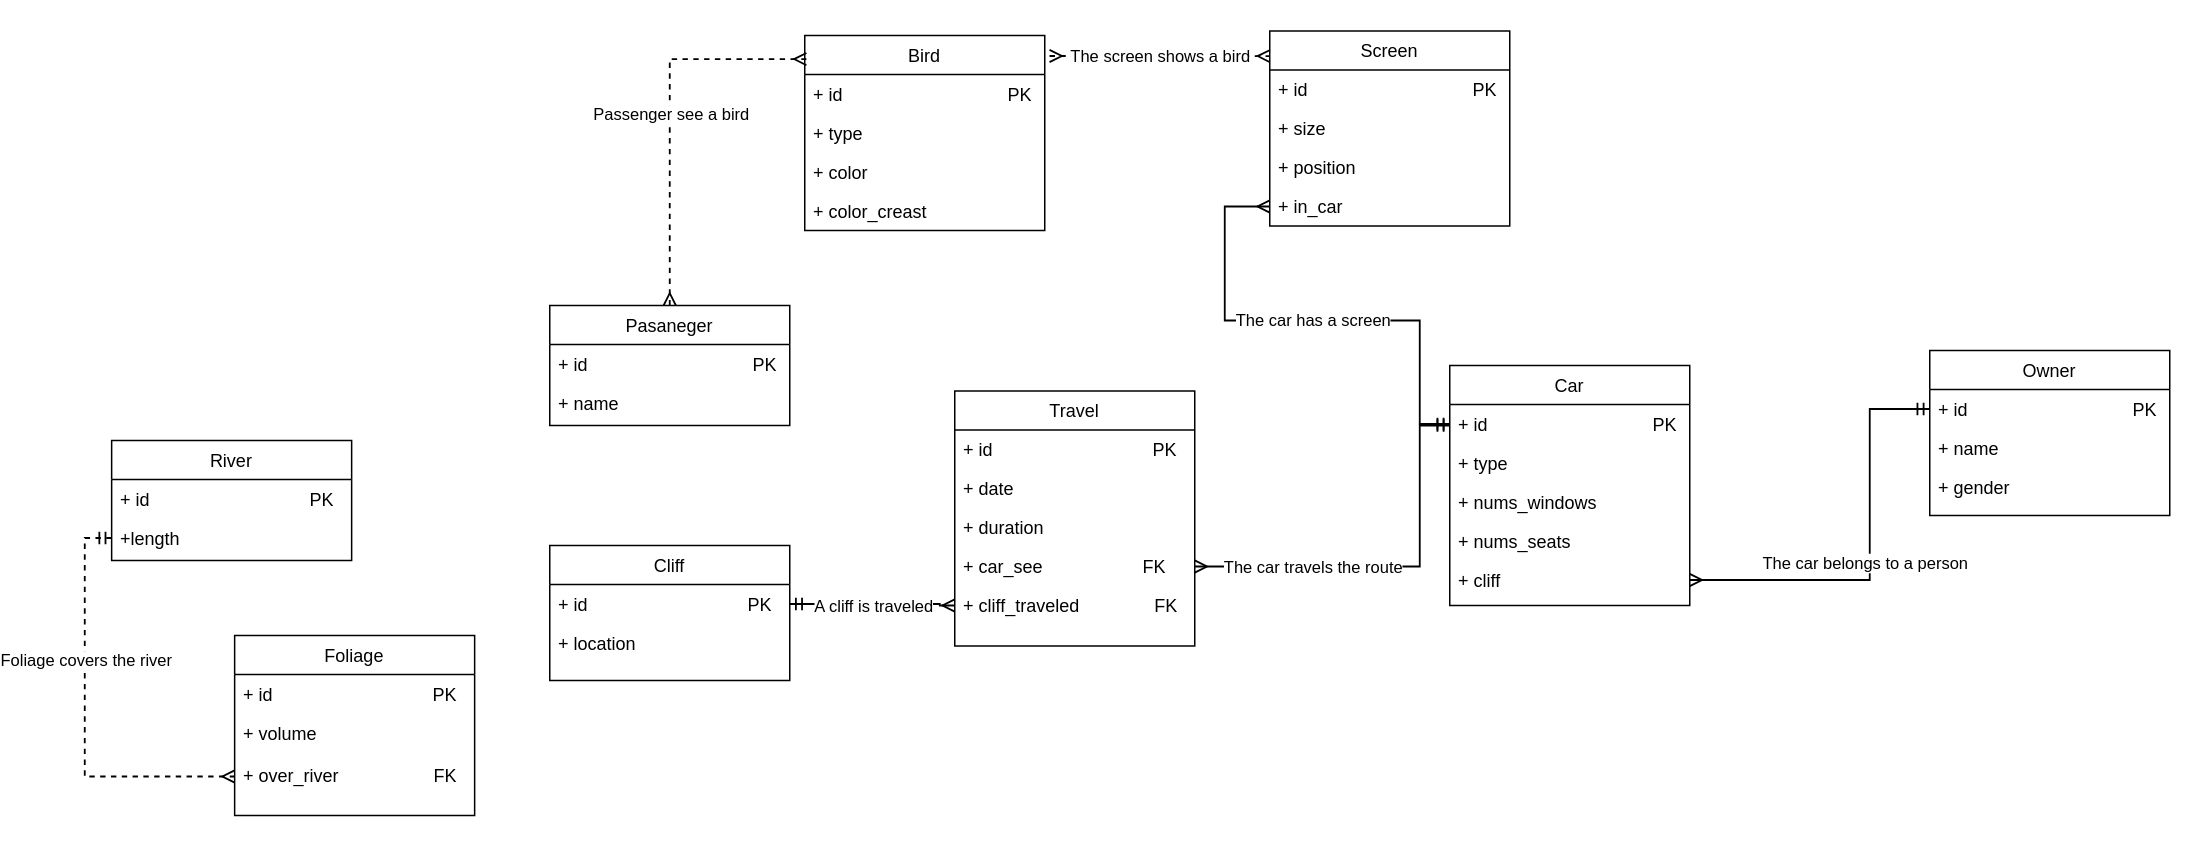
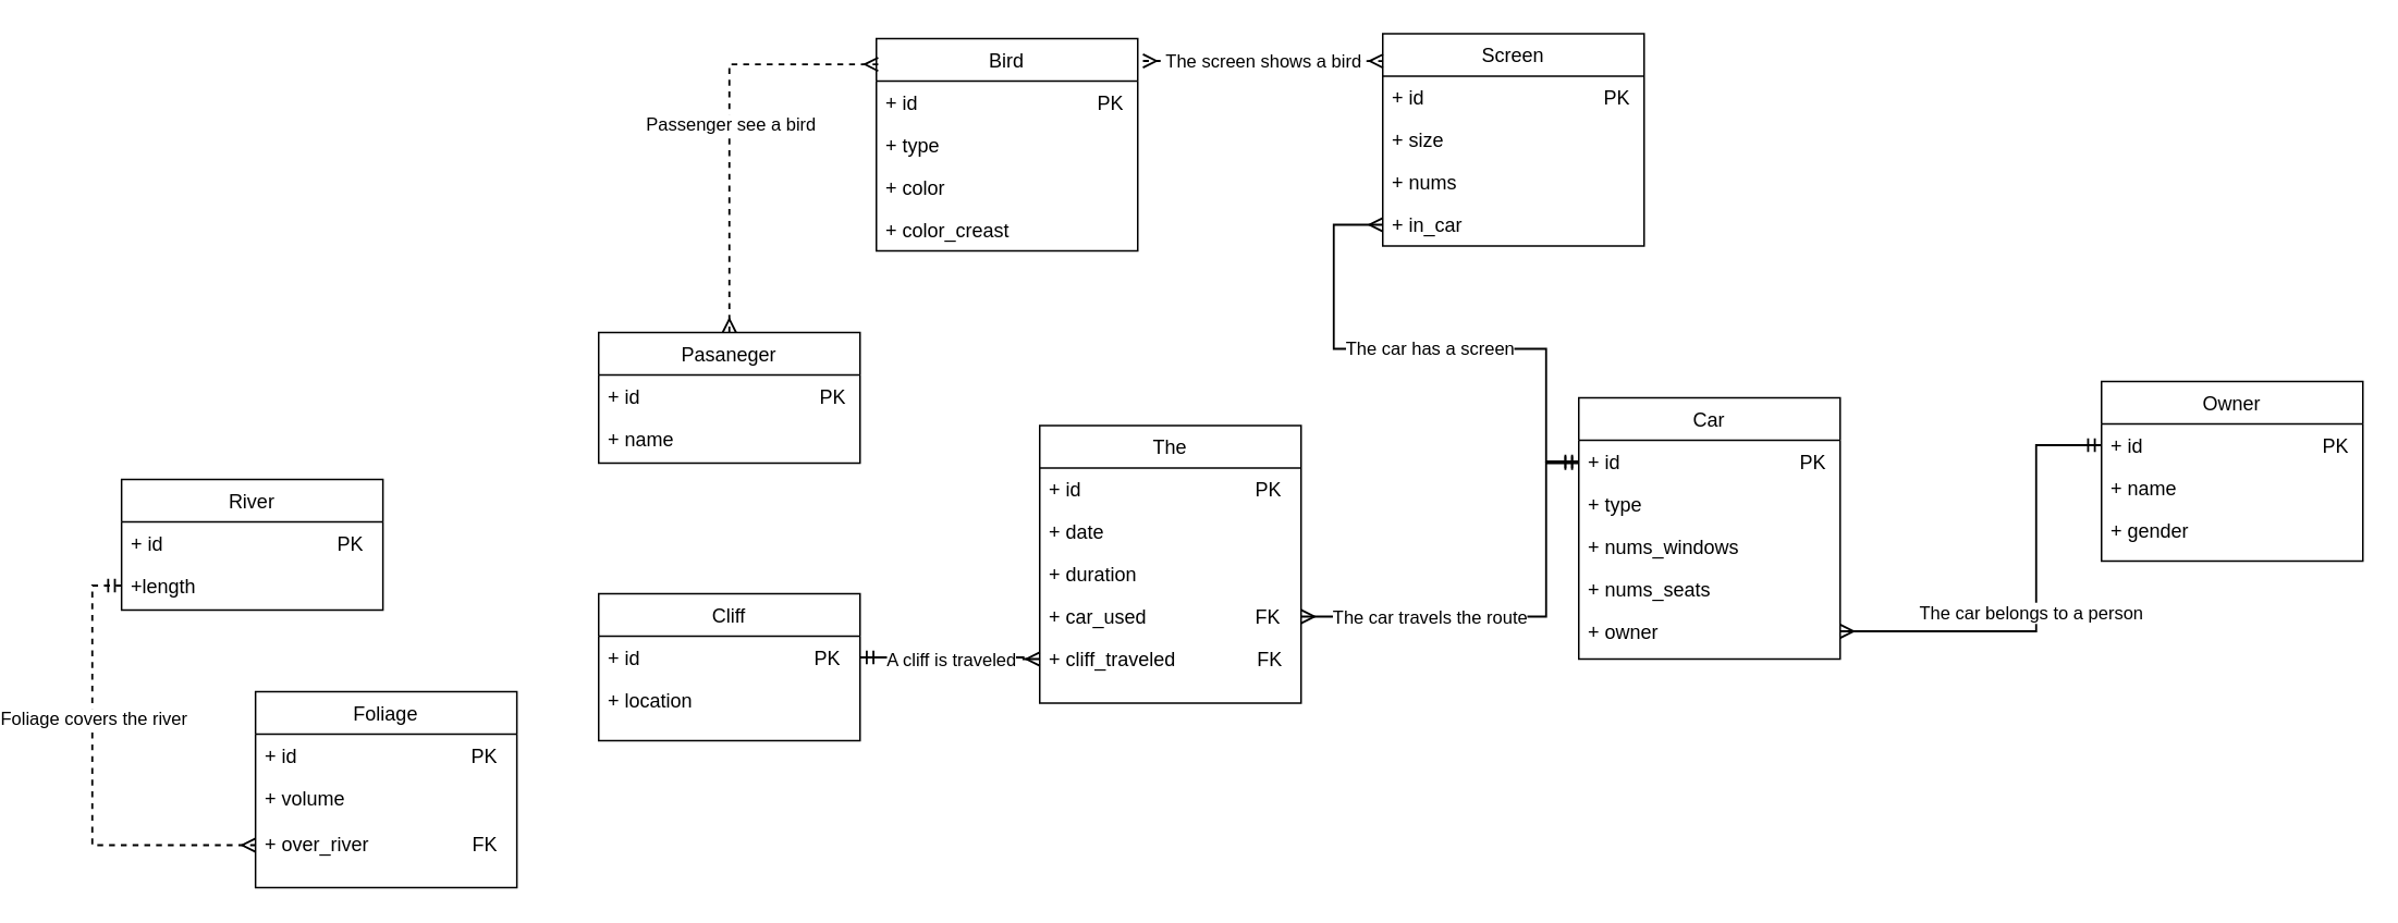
  <mxCell id="0" />
  <mxCell id="1" parent="0" />
  <mxCell id="2" value="Owner" style="swimlane;fontStyle=0;align=center;verticalAlign=top;childLayout=stackLayout;horizontal=1;startSize=26;horizontalStack=0;resizeParent=1;resizeLast=0;collapsible=1;marginBottom=0;rounded=0;shadow=0;strokeWidth=1;" parent="1" vertex="1"><mxGeometry x="1250" y="233" width="160" height="110" as="geometry"><mxRectangle x="230" y="140" width="160" height="26" as="alternateBounds" /></mxGeometry></mxCell>
  <mxCell id="3" value="+ id                                 PK" style="text;align=left;verticalAlign=top;spacingLeft=4;spacingRight=4;overflow=hidden;rotatable=0;points=[[0,0.5],[1,0.5]];portConstraint=eastwest;" parent="2" vertex="1"><mxGeometry y="26" width="160" height="26" as="geometry" /></mxCell>
  <mxCell id="4" value="+ name" style="text;align=left;verticalAlign=top;spacingLeft=4;spacingRight=4;overflow=hidden;rotatable=0;points=[[0,0.5],[1,0.5]];portConstraint=eastwest;rounded=0;shadow=0;html=0;" parent="2" vertex="1"><mxGeometry y="52" width="160" height="26" as="geometry" /></mxCell>
  <mxCell id="5" value="+ gender" style="text;align=left;verticalAlign=top;spacingLeft=4;spacingRight=4;overflow=hidden;rotatable=0;points=[[0,0.5],[1,0.5]];portConstraint=eastwest;rounded=0;shadow=0;html=0;" parent="2" vertex="1"><mxGeometry y="78" width="160" height="26" as="geometry" /></mxCell>
  <mxCell id="6" value="Screen" style="swimlane;fontStyle=0;align=center;verticalAlign=top;childLayout=stackLayout;horizontal=1;startSize=26;horizontalStack=0;resizeParent=1;resizeLast=0;collapsible=1;marginBottom=0;rounded=0;shadow=0;strokeWidth=1;" parent="1" vertex="1"><mxGeometry x="810" y="20" width="160" height="130" as="geometry"><mxRectangle x="130" y="380" width="160" height="26" as="alternateBounds" /></mxGeometry></mxCell>
  <mxCell id="7" value="+ id                                 PK" style="text;align=left;verticalAlign=top;spacingLeft=4;spacingRight=4;overflow=hidden;rotatable=0;points=[[0,0.5],[1,0.5]];portConstraint=eastwest;" parent="6" vertex="1"><mxGeometry y="26" width="160" height="26" as="geometry" /></mxCell>
  <mxCell id="8" value="+ size" style="text;align=left;verticalAlign=top;spacingLeft=4;spacingRight=4;overflow=hidden;rotatable=0;points=[[0,0.5],[1,0.5]];portConstraint=eastwest;rounded=0;shadow=0;html=0;" parent="6" vertex="1"><mxGeometry y="52" width="160" height="26" as="geometry" /></mxCell>
- <mxCell id="9" value="+ position" style="text;align=left;verticalAlign=top;spacingLeft=4;spacingRight=4;overflow=hidden;rotatable=0;points=[[0,0.5],[1,0.5]];portConstraint=eastwest;rounded=0;shadow=0;html=0;" parent="6" vertex="1"><mxGeometry y="78" width="160" height="26" as="geometry" /></mxCell>
+ <mxCell id="9" value="+ nums" style="text;align=left;verticalAlign=top;spacingLeft=4;spacingRight=4;overflow=hidden;rotatable=0;points=[[0,0.5],[1,0.5]];portConstraint=eastwest;rounded=0;shadow=0;html=0;" parent="6" vertex="1"><mxGeometry y="78" width="160" height="26" as="geometry" /></mxCell>
  <mxCell id="10" value="+ in_car" style="text;align=left;verticalAlign=top;spacingLeft=4;spacingRight=4;overflow=hidden;rotatable=0;points=[[0,0.5],[1,0.5]];portConstraint=eastwest;rounded=0;shadow=0;html=0;" parent="6" vertex="1"><mxGeometry y="104" width="160" height="26" as="geometry" /></mxCell>
  <mxCell id="11" value="Car" style="swimlane;fontStyle=0;align=center;verticalAlign=top;childLayout=stackLayout;horizontal=1;startSize=26;horizontalStack=0;resizeParent=1;resizeLast=0;collapsible=1;marginBottom=0;rounded=0;shadow=0;strokeWidth=1;" parent="1" vertex="1"><mxGeometry x="930" y="243" width="160" height="160" as="geometry"><mxRectangle x="340" y="380" width="170" height="26" as="alternateBounds" /></mxGeometry></mxCell>
  <mxCell id="12" value="+ id                                 PK" style="text;align=left;verticalAlign=top;spacingLeft=4;spacingRight=4;overflow=hidden;rotatable=0;points=[[0,0.5],[1,0.5]];portConstraint=eastwest;" parent="11" vertex="1"><mxGeometry y="26" width="160" height="26" as="geometry" /></mxCell>
  <mxCell id="13" value="+ type" style="text;align=left;verticalAlign=top;spacingLeft=4;spacingRight=4;overflow=hidden;rotatable=0;points=[[0,0.5],[1,0.5]];portConstraint=eastwest;" parent="11" vertex="1"><mxGeometry y="52" width="160" height="26" as="geometry" /></mxCell>
  <mxCell id="14" value="+ nums_windows" style="text;align=left;verticalAlign=top;spacingLeft=4;spacingRight=4;overflow=hidden;rotatable=0;points=[[0,0.5],[1,0.5]];portConstraint=eastwest;" parent="11" vertex="1"><mxGeometry y="78" width="160" height="26" as="geometry" /></mxCell>
  <mxCell id="15" value="+ nums_seats" style="text;align=left;verticalAlign=top;spacingLeft=4;spacingRight=4;overflow=hidden;rotatable=0;points=[[0,0.5],[1,0.5]];portConstraint=eastwest;" parent="11" vertex="1"><mxGeometry y="104" width="160" height="26" as="geometry" /></mxCell>
- <mxCell id="16" value="+ cliff" style="text;align=left;verticalAlign=top;spacingLeft=4;spacingRight=4;overflow=hidden;rotatable=0;points=[[0,0.5],[1,0.5]];portConstraint=eastwest;" vertex="1" parent="11"><mxGeometry y="130" width="160" height="26" as="geometry" /></mxCell>
+ <mxCell id="16" value="+ owner" style="text;align=left;verticalAlign=top;spacingLeft=4;spacingRight=4;overflow=hidden;rotatable=0;points=[[0,0.5],[1,0.5]];portConstraint=eastwest;" vertex="1" parent="11"><mxGeometry y="130" width="160" height="26" as="geometry" /></mxCell>
  <mxCell id="17" value="Bird" style="swimlane;fontStyle=0;align=center;verticalAlign=top;childLayout=stackLayout;horizontal=1;startSize=26;horizontalStack=0;resizeParent=1;resizeLast=0;collapsible=1;marginBottom=0;rounded=0;shadow=0;strokeWidth=1;" parent="1" vertex="1"><mxGeometry x="500" y="23" width="160" height="130" as="geometry"><mxRectangle x="130" y="380" width="160" height="26" as="alternateBounds" /></mxGeometry></mxCell>
  <mxCell id="18" value="+ id                                 PK" style="text;align=left;verticalAlign=top;spacingLeft=4;spacingRight=4;overflow=hidden;rotatable=0;points=[[0,0.5],[1,0.5]];portConstraint=eastwest;" parent="17" vertex="1"><mxGeometry y="26" width="160" height="26" as="geometry" /></mxCell>
  <mxCell id="19" value="+ type" style="text;align=left;verticalAlign=top;spacingLeft=4;spacingRight=4;overflow=hidden;rotatable=0;points=[[0,0.5],[1,0.5]];portConstraint=eastwest;rounded=0;shadow=0;html=0;" parent="17" vertex="1"><mxGeometry y="52" width="160" height="26" as="geometry" /></mxCell>
  <mxCell id="20" value="+ color" style="text;align=left;verticalAlign=top;spacingLeft=4;spacingRight=4;overflow=hidden;rotatable=0;points=[[0,0.5],[1,0.5]];portConstraint=eastwest;rounded=0;shadow=0;html=0;" parent="17" vertex="1"><mxGeometry y="78" width="160" height="26" as="geometry" /></mxCell>
  <mxCell id="21" value="+ color_creast" style="text;align=left;verticalAlign=top;spacingLeft=4;spacingRight=4;overflow=hidden;rotatable=0;points=[[0,0.5],[1,0.5]];portConstraint=eastwest;rounded=0;shadow=0;html=0;" parent="17" vertex="1"><mxGeometry y="104" width="160" height="26" as="geometry" /></mxCell>
  <mxCell id="22" value="Pasaneger" style="swimlane;fontStyle=0;align=center;verticalAlign=top;childLayout=stackLayout;horizontal=1;startSize=26;horizontalStack=0;resizeParent=1;resizeLast=0;collapsible=1;marginBottom=0;rounded=0;shadow=0;strokeWidth=1;" parent="1" vertex="1"><mxGeometry x="330" y="203" width="160" height="80" as="geometry"><mxRectangle x="130" y="380" width="160" height="26" as="alternateBounds" /></mxGeometry></mxCell>
  <mxCell id="23" value="+ id                                 PK" style="text;align=left;verticalAlign=top;spacingLeft=4;spacingRight=4;overflow=hidden;rotatable=0;points=[[0,0.5],[1,0.5]];portConstraint=eastwest;" parent="22" vertex="1"><mxGeometry y="26" width="160" height="26" as="geometry" /></mxCell>
  <mxCell id="24" value="+ name" style="text;align=left;verticalAlign=top;spacingLeft=4;spacingRight=4;overflow=hidden;rotatable=0;points=[[0,0.5],[1,0.5]];portConstraint=eastwest;rounded=0;shadow=0;html=0;" parent="22" vertex="1"><mxGeometry y="52" width="160" height="26" as="geometry" /></mxCell>
- <mxCell id="25" value="Travel" style="swimlane;fontStyle=0;align=center;verticalAlign=top;childLayout=stackLayout;horizontal=1;startSize=26;horizontalStack=0;resizeParent=1;resizeLast=0;collapsible=1;marginBottom=0;rounded=0;shadow=0;strokeWidth=1;" parent="1" vertex="1"><mxGeometry x="600" y="260" width="160" height="170" as="geometry"><mxRectangle x="130" y="380" width="160" height="26" as="alternateBounds" /></mxGeometry></mxCell>
+ <mxCell id="25" value="The" style="swimlane;fontStyle=0;align=center;verticalAlign=top;childLayout=stackLayout;horizontal=1;startSize=26;horizontalStack=0;resizeParent=1;resizeLast=0;collapsible=1;marginBottom=0;rounded=0;shadow=0;strokeWidth=1;" parent="1" vertex="1"><mxGeometry x="600" y="260" width="160" height="170" as="geometry"><mxRectangle x="130" y="380" width="160" height="26" as="alternateBounds" /></mxGeometry></mxCell>
  <mxCell id="26" value="+ id                                PK" style="text;align=left;verticalAlign=top;spacingLeft=4;spacingRight=4;overflow=hidden;rotatable=0;points=[[0,0.5],[1,0.5]];portConstraint=eastwest;" parent="25" vertex="1"><mxGeometry y="26" width="160" height="26" as="geometry" /></mxCell>
  <mxCell id="27" value="+ date" style="text;align=left;verticalAlign=top;spacingLeft=4;spacingRight=4;overflow=hidden;rotatable=0;points=[[0,0.5],[1,0.5]];portConstraint=eastwest;rounded=0;shadow=0;html=0;" parent="25" vertex="1"><mxGeometry y="52" width="160" height="26" as="geometry" /></mxCell>
  <mxCell id="28" value="+ duration" style="text;align=left;verticalAlign=top;spacingLeft=4;spacingRight=4;overflow=hidden;rotatable=0;points=[[0,0.5],[1,0.5]];portConstraint=eastwest;rounded=0;shadow=0;html=0;" parent="25" vertex="1"><mxGeometry y="78" width="160" height="26" as="geometry" /></mxCell>
- <mxCell id="29" value="+ car_see                    FK" style="text;align=left;verticalAlign=top;spacingLeft=4;spacingRight=4;overflow=hidden;rotatable=0;points=[[0,0.5],[1,0.5]];portConstraint=eastwest;rounded=0;shadow=0;html=0;" parent="25" vertex="1"><mxGeometry y="104" width="160" height="26" as="geometry" /></mxCell>
+ <mxCell id="29" value="+ car_used                    FK" style="text;align=left;verticalAlign=top;spacingLeft=4;spacingRight=4;overflow=hidden;rotatable=0;points=[[0,0.5],[1,0.5]];portConstraint=eastwest;rounded=0;shadow=0;html=0;" parent="25" vertex="1"><mxGeometry y="104" width="160" height="26" as="geometry" /></mxCell>
  <mxCell id="30" value="+ cliff_traveled               FK" style="text;align=left;verticalAlign=top;spacingLeft=4;spacingRight=4;overflow=hidden;rotatable=0;points=[[0,0.5],[1,0.5]];portConstraint=eastwest;rounded=0;shadow=0;html=0;" parent="25" vertex="1"><mxGeometry y="130" width="160" height="26" as="geometry" /></mxCell>
  <mxCell id="31" value="Cliff" style="swimlane;fontStyle=0;align=center;verticalAlign=top;childLayout=stackLayout;horizontal=1;startSize=26;horizontalStack=0;resizeParent=1;resizeLast=0;collapsible=1;marginBottom=0;rounded=0;shadow=0;strokeWidth=1;" parent="1" vertex="1"><mxGeometry x="330" y="363" width="160" height="90" as="geometry"><mxRectangle x="130" y="380" width="160" height="26" as="alternateBounds" /></mxGeometry></mxCell>
  <mxCell id="32" value="+ id                                PK" style="text;align=left;verticalAlign=top;spacingLeft=4;spacingRight=4;overflow=hidden;rotatable=0;points=[[0,0.5],[1,0.5]];portConstraint=eastwest;" parent="31" vertex="1"><mxGeometry y="26" width="160" height="26" as="geometry" /></mxCell>
  <mxCell id="33" value="+ location" style="text;align=left;verticalAlign=top;spacingLeft=4;spacingRight=4;overflow=hidden;rotatable=0;points=[[0,0.5],[1,0.5]];portConstraint=eastwest;rounded=0;shadow=0;html=0;" parent="31" vertex="1"><mxGeometry y="52" width="160" height="26" as="geometry" /></mxCell>
  <mxCell id="34" value="River" style="swimlane;fontStyle=0;align=center;verticalAlign=top;childLayout=stackLayout;horizontal=1;startSize=26;horizontalStack=0;resizeParent=1;resizeLast=0;collapsible=1;marginBottom=0;rounded=0;shadow=0;strokeWidth=1;" parent="1" vertex="1"><mxGeometry x="37.93" y="293" width="160" height="80" as="geometry"><mxRectangle x="130" y="380" width="160" height="26" as="alternateBounds" /></mxGeometry></mxCell>
  <mxCell id="35" value="+ id                                PK" style="text;align=left;verticalAlign=top;spacingLeft=4;spacingRight=4;overflow=hidden;rotatable=0;points=[[0,0.5],[1,0.5]];portConstraint=eastwest;" parent="34" vertex="1"><mxGeometry y="26" width="160" height="26" as="geometry" /></mxCell>
  <mxCell id="36" value="+length" style="text;align=left;verticalAlign=top;spacingLeft=4;spacingRight=4;overflow=hidden;rotatable=0;points=[[0,0.5],[1,0.5]];portConstraint=eastwest;rounded=0;shadow=0;html=0;" parent="34" vertex="1"><mxGeometry y="52" width="160" height="26" as="geometry" /></mxCell>
  <mxCell id="37" value="Foliage" style="swimlane;fontStyle=0;align=center;verticalAlign=top;childLayout=stackLayout;horizontal=1;startSize=26;horizontalStack=0;resizeParent=1;resizeLast=0;collapsible=1;marginBottom=0;rounded=0;shadow=0;strokeWidth=1;" parent="1" vertex="1"><mxGeometry x="119.93" y="423" width="160" height="120" as="geometry"><mxRectangle x="130" y="380" width="160" height="26" as="alternateBounds" /></mxGeometry></mxCell>
  <mxCell id="38" value="+ id                                PK" style="text;align=left;verticalAlign=top;spacingLeft=4;spacingRight=4;overflow=hidden;rotatable=0;points=[[0,0.5],[1,0.5]];portConstraint=eastwest;" parent="37" vertex="1"><mxGeometry y="26" width="160" height="26" as="geometry" /></mxCell>
  <mxCell id="39" value="+ volume" style="text;align=left;verticalAlign=top;spacingLeft=4;spacingRight=4;overflow=hidden;rotatable=0;points=[[0,0.5],[1,0.5]];portConstraint=eastwest;rounded=0;shadow=0;html=0;" parent="37" vertex="1"><mxGeometry y="52" width="160" height="28" as="geometry" /></mxCell>
  <mxCell id="40" value="+ over_river                   FK" style="text;align=left;verticalAlign=top;spacingLeft=4;spacingRight=4;overflow=hidden;rotatable=0;points=[[0,0.5],[1,0.5]];portConstraint=eastwest;rounded=0;shadow=0;html=0;" parent="37" vertex="1"><mxGeometry y="80" width="160" height="28" as="geometry" /></mxCell>
  <mxCell id="41" value="" style="endArrow=ERmany;html=1;rounded=0;entryX=0.007;entryY=0.121;entryDx=0;entryDy=0;exitX=0.5;exitY=0;exitDx=0;exitDy=0;entryPerimeter=0;edgeStyle=orthogonalEdgeStyle;endFill=0;startArrow=ERmany;startFill=0;strokeWidth=1.2;dashed=1;" parent="1" source="22" target="17" edge="1"><mxGeometry relative="1" as="geometry"><mxPoint x="530" y="223" as="sourcePoint" /><mxPoint x="690" y="223" as="targetPoint" /><Array as="points"><mxPoint x="410" y="39" /></Array></mxGeometry></mxCell>
  <mxCell id="42" value="Passenger see a bird" style="edgeLabel;resizable=0;html=1;;align=center;verticalAlign=middle;" parent="41" connectable="0" vertex="1"><mxGeometry relative="1" as="geometry" /></mxCell>
  <mxCell id="43" value="" style="endArrow=ERmany;html=1;rounded=0;exitX=1.02;exitY=0.105;exitDx=0;exitDy=0;edgeStyle=orthogonalEdgeStyle;endFill=0;startArrow=ERmany;startFill=0;strokeWidth=1.2;exitPerimeter=0;entryX=0.001;entryY=0.129;entryDx=0;entryDy=0;entryPerimeter=0;dashed=1;" parent="1" source="17" target="6" edge="1"><mxGeometry relative="1" as="geometry"><mxPoint x="680" y="17" as="sourcePoint" /><mxPoint x="760" y="43" as="targetPoint" /><Array as="points"><mxPoint x="793" y="37" /></Array></mxGeometry></mxCell>
  <mxCell id="44" value="The screen shows a bird" style="edgeLabel;resizable=0;html=1;;align=center;verticalAlign=middle;" parent="43" connectable="0" vertex="1"><mxGeometry relative="1" as="geometry" /></mxCell>
  <mxCell id="45" value="" style="endArrow=ERmandOne;html=1;rounded=0;exitX=1;exitY=0.5;exitDx=0;exitDy=0;edgeStyle=orthogonalEdgeStyle;endFill=0;startArrow=ERmany;startFill=0;strokeWidth=1.2;entryX=0;entryY=0.5;entryDx=0;entryDy=0;" parent="1" source="16" target="3" edge="1"><mxGeometry relative="1" as="geometry"><mxPoint x="1070" y="193" as="sourcePoint" /><mxPoint x="1217" y="193" as="targetPoint" /><Array as="points"><mxPoint x="1210" y="386" /><mxPoint x="1210" y="272" /></Array></mxGeometry></mxCell>
  <mxCell id="46" value="The car belongs to a person" style="edgeLabel;resizable=0;html=1;;align=center;verticalAlign=middle;" parent="45" connectable="0" vertex="1"><mxGeometry relative="1" as="geometry"><mxPoint x="-4" y="5" as="offset" /></mxGeometry></mxCell>
  <mxCell id="47" value="" style="endArrow=ERmandOne;html=1;rounded=0;exitX=0;exitY=0.5;exitDx=0;exitDy=0;edgeStyle=orthogonalEdgeStyle;endFill=0;startArrow=ERmany;startFill=0;strokeWidth=1.2;entryX=0;entryY=0.5;entryDx=0;entryDy=0;" parent="1" source="10" target="12" edge="1"><mxGeometry relative="1" as="geometry"><mxPoint x="670" y="213" as="sourcePoint" /><mxPoint x="817" y="213" as="targetPoint" /><Array as="points"><mxPoint x="780" y="137" /><mxPoint x="780" y="213" /><mxPoint x="910" y="213" /><mxPoint x="910" y="282" /></Array></mxGeometry></mxCell>
  <mxCell id="48" value="&lt;div&gt;The car has a screen&lt;/div&gt;" style="edgeLabel;resizable=0;html=1;;align=center;verticalAlign=middle;" parent="47" connectable="0" vertex="1"><mxGeometry relative="1" as="geometry"><mxPoint x="1" y="-1" as="offset" /></mxGeometry></mxCell>
  <mxCell id="49" value="" style="endArrow=ERmandOne;html=1;rounded=0;exitX=1;exitY=0.5;exitDx=0;exitDy=0;edgeStyle=orthogonalEdgeStyle;endFill=0;startArrow=ERmany;startFill=0;strokeWidth=1.2;" parent="1" source="29" edge="1"><mxGeometry relative="1" as="geometry"><mxPoint x="720" y="383" as="sourcePoint" /><mxPoint x="930" y="283" as="targetPoint" /><Array as="points"><mxPoint x="910" y="377" /><mxPoint x="910" y="283" /></Array></mxGeometry></mxCell>
  <mxCell id="50" value="The car travels the route" style="edgeLabel;resizable=0;html=1;;align=center;verticalAlign=middle;" parent="49" connectable="0" vertex="1"><mxGeometry relative="1" as="geometry"><mxPoint x="-54" as="offset" /></mxGeometry></mxCell>
  <mxCell id="51" value="" style="endArrow=ERmany;html=1;rounded=0;entryX=0;entryY=0.5;entryDx=0;entryDy=0;exitX=0;exitY=0.5;exitDx=0;exitDy=0;edgeStyle=orthogonalEdgeStyle;endFill=0;startArrow=ERmandOne;startFill=0;strokeWidth=1.2;dashed=1;" parent="1" source="36" target="40" edge="1"><mxGeometry relative="1" as="geometry"><mxPoint x="-50" y="443" as="sourcePoint" /><mxPoint x="80" y="493" as="targetPoint" /><Array as="points"><mxPoint x="20" y="358" /><mxPoint x="20" y="517" /></Array></mxGeometry></mxCell>
  <mxCell id="52" value="Foliage covers the river" style="edgeLabel;resizable=0;html=1;;align=center;verticalAlign=middle;" parent="51" connectable="0" vertex="1"><mxGeometry relative="1" as="geometry"><mxPoint y="-39" as="offset" /></mxGeometry></mxCell>
  <mxCell id="53" value="" style="endArrow=ERmany;html=1;rounded=0;exitX=1;exitY=0.5;exitDx=0;exitDy=0;edgeStyle=orthogonalEdgeStyle;endFill=0;startArrow=ERmandOne;startFill=0;strokeWidth=1.2;entryX=0;entryY=0.5;entryDx=0;entryDy=0;" parent="1" source="32" target="30" edge="1"><mxGeometry relative="1" as="geometry"><mxPoint x="530" y="482.44" as="sourcePoint" /><mxPoint x="677" y="482.44" as="targetPoint" /><Array as="points"><mxPoint x="590" y="402" /><mxPoint x="600" y="403" /></Array></mxGeometry></mxCell>
  <mxCell id="54" value="A cliff is traveled" style="edgeLabel;resizable=0;html=1;;align=center;verticalAlign=middle;" parent="53" connectable="0" vertex="1"><mxGeometry relative="1" as="geometry"><mxPoint x="-1" y="1" as="offset" /></mxGeometry></mxCell>
